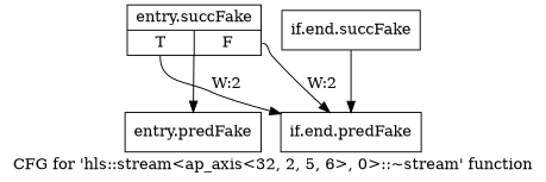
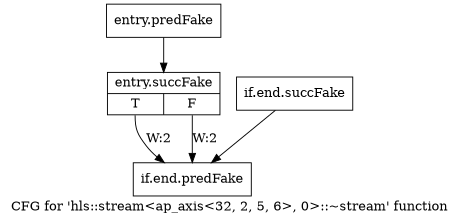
  digraph {
    label="CFG for 'hls::stream\<ap_axis\<32, 2, 5, 6\>, 0\>::~stream' function"
    node [shape=record filename="/proj/xbuilds/2019.2_0801_1/installs/lin64/Scout/HEAD/include/hls_stream.h" linenumber=129]
    edge [filename="/proj/xbuilds/2019.2_0801_1/installs/lin64/Scout/HEAD/include/hls_stream.h"]
    n1 [label="{entry.predFake}" filename="" linenumber=""]
    n2 [label="{entry.succFake|{<s0>T|<s1>F}}" linenumber=121]
    n3 [label="{if.end.predFake}"]
    n4 [label="{if.end.succFake}"]
-   n2 -> n1
+   n1 -> n2
    n2 -> n3 [label="W:2" tailport=s0 filename=""]
    n2 -> n3 [label="W:2" tailport=s1]
    n4 -> n3
  }
